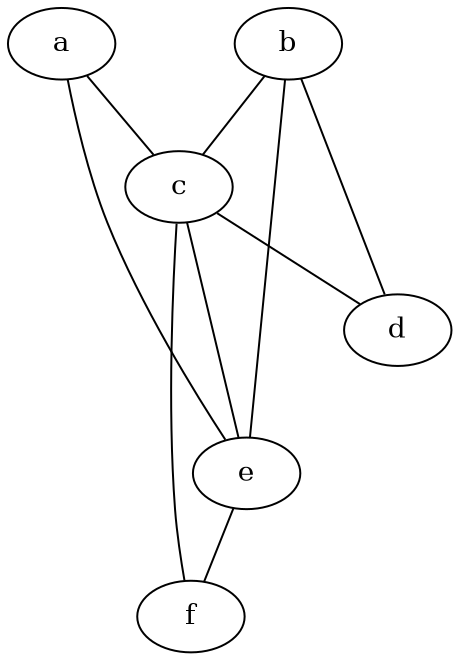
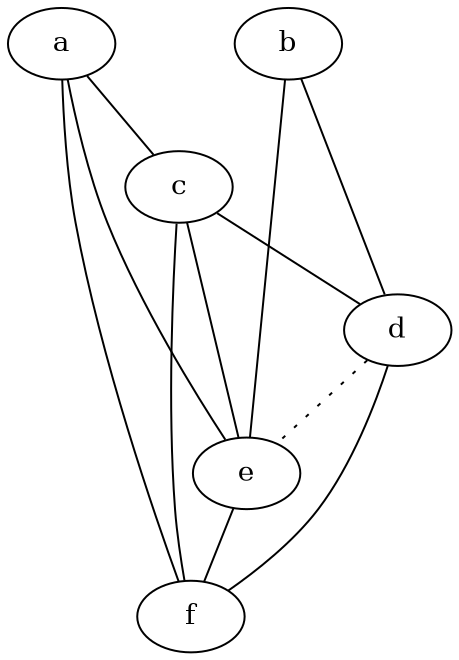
  graph {
    a
    c
    e
    f
    d
    b
    a -- c
    a -- e
+   a -- f
    c -- e
    c -- f [style=solid]
    c -- d
    e -- f
-   b -- c
+   d -- e [style=dotted]
+   d -- f
    b -- e [style=solid]
    b -- d
  }
